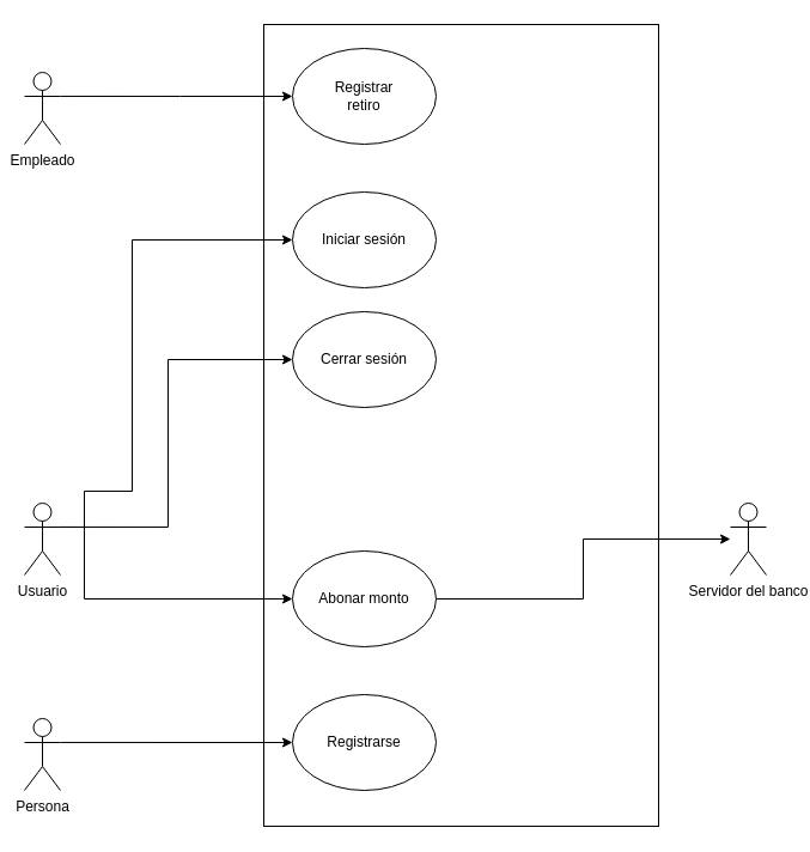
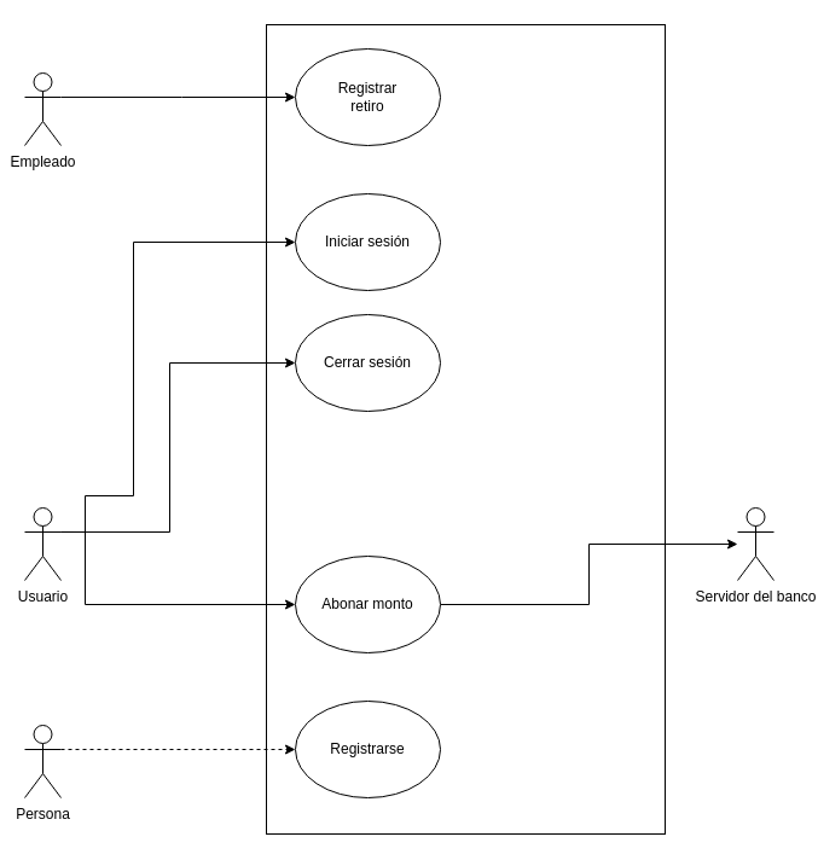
  <mxCell id="0" />
  <mxCell id="1" parent="0" />
  <mxCell id="2" value="" style="rounded=0;whiteSpace=wrap;html=1;" vertex="1" parent="1"><mxGeometry x="220" y="20" width="330" height="670" as="geometry" /></mxCell>
  <mxCell id="3" style="edgeStyle=orthogonalEdgeStyle;rounded=0;orthogonalLoop=1;jettySize=auto;html=1;exitX=1;exitY=0.333;exitDx=0;exitDy=0;exitPerimeter=0;entryX=0;entryY=0.5;entryDx=0;entryDy=0;" edge="1" parent="1" source="6" target="10"><mxGeometry relative="1" as="geometry"><Array as="points"><mxPoint x="150" y="80" /><mxPoint x="150" y="80" /></Array></mxGeometry></mxCell>
  <mxCell id="4" style="edgeStyle=orthogonalEdgeStyle;rounded=0;orthogonalLoop=1;jettySize=auto;html=1;exitX=1;exitY=0.333;exitDx=0;exitDy=0;exitPerimeter=0;entryX=0;entryY=0.5;entryDx=0;entryDy=0;" edge="1" parent="1" source="9" target="14"><mxGeometry relative="1" as="geometry"><Array as="points"><mxPoint x="70" y="440" /><mxPoint x="70" y="410" /><mxPoint x="110" y="410" /><mxPoint x="110" y="200" /></Array></mxGeometry></mxCell>
  <mxCell id="5" style="edgeStyle=orthogonalEdgeStyle;rounded=0;orthogonalLoop=1;jettySize=auto;html=1;exitX=1;exitY=0.333;exitDx=0;exitDy=0;exitPerimeter=0;entryX=0;entryY=0.5;entryDx=0;entryDy=0;" edge="1" parent="1" source="9" target="15"><mxGeometry relative="1" as="geometry"><Array as="points"><mxPoint x="140" y="440" /><mxPoint x="140" y="300" /></Array></mxGeometry></mxCell>
  <mxCell id="6" value="Empleado" style="shape=umlActor;verticalLabelPosition=bottom;verticalAlign=top;html=1;outlineConnect=0;" vertex="1" parent="1"><mxGeometry x="20" y="60" width="30" height="60" as="geometry" /></mxCell>
  <mxCell id="7" value="Servidor del banco" style="shape=umlActor;verticalLabelPosition=bottom;verticalAlign=top;html=1;outlineConnect=0;" vertex="1" parent="1"><mxGeometry x="610" y="420" width="30" height="60" as="geometry" /></mxCell>
  <mxCell id="8" style="edgeStyle=orthogonalEdgeStyle;rounded=0;orthogonalLoop=1;jettySize=auto;html=1;exitX=1;exitY=0.333;exitDx=0;exitDy=0;exitPerimeter=0;entryX=0;entryY=0.5;entryDx=0;entryDy=0;" edge="1" parent="1" source="9" target="13"><mxGeometry relative="1" as="geometry"><Array as="points"><mxPoint x="70" y="440" /><mxPoint x="70" y="500" /></Array></mxGeometry></mxCell>
  <mxCell id="9" value="Usuario" style="shape=umlActor;verticalLabelPosition=bottom;verticalAlign=top;html=1;outlineConnect=0;" vertex="1" parent="1"><mxGeometry x="20" y="420" width="30" height="60" as="geometry" /></mxCell>
  <mxCell id="10" value="" style="ellipse;whiteSpace=wrap;html=1;" vertex="1" parent="1"><mxGeometry x="244" y="40" width="120" height="80" as="geometry" /></mxCell>
  <mxCell id="11" value="Registrar retiro" style="text;html=1;strokeColor=none;fillColor=none;align=center;verticalAlign=middle;whiteSpace=wrap;rounded=0;" vertex="1" parent="1"><mxGeometry x="274" y="65" width="60" height="30" as="geometry" /></mxCell>
  <mxCell id="12" style="edgeStyle=orthogonalEdgeStyle;rounded=0;orthogonalLoop=1;jettySize=auto;html=1;exitX=1;exitY=0.5;exitDx=0;exitDy=0;" edge="1" parent="1" source="13" target="7"><mxGeometry relative="1" as="geometry" /></mxCell>
  <mxCell id="13" value="Abonar monto" style="ellipse;whiteSpace=wrap;html=1;" vertex="1" parent="1"><mxGeometry x="244" y="460" width="120" height="80" as="geometry" /></mxCell>
  <mxCell id="14" value="Iniciar sesión" style="ellipse;whiteSpace=wrap;html=1;" vertex="1" parent="1"><mxGeometry x="244" y="160" width="120" height="80" as="geometry" /></mxCell>
  <mxCell id="15" value="Cerrar sesión" style="ellipse;whiteSpace=wrap;html=1;" vertex="1" parent="1"><mxGeometry x="244" y="260" width="120" height="80" as="geometry" /></mxCell>
- <mxCell id="16" style="edgeStyle=orthogonalEdgeStyle;rounded=0;orthogonalLoop=1;jettySize=auto;html=1;exitX=1;exitY=0.333;exitDx=0;exitDy=0;exitPerimeter=0;entryX=0;entryY=0.5;entryDx=0;entryDy=0;" edge="1" parent="1" source="17" target="18"><mxGeometry relative="1" as="geometry" /></mxCell>
+ <mxCell id="16" style="edgeStyle=orthogonalEdgeStyle;rounded=0;orthogonalLoop=1;jettySize=auto;html=1;exitX=1;exitY=0.333;exitDx=0;exitDy=0;exitPerimeter=0;entryX=0;entryY=0.5;entryDx=0;entryDy=0;dashed=1;" edge="1" parent="1" source="17" target="18"><mxGeometry relative="1" as="geometry" /></mxCell>
  <mxCell id="17" value="Persona" style="shape=umlActor;verticalLabelPosition=bottom;verticalAlign=top;html=1;outlineConnect=0;" vertex="1" parent="1"><mxGeometry x="20" y="600" width="30" height="60" as="geometry" /></mxCell>
  <mxCell id="18" value="Registrarse" style="ellipse;whiteSpace=wrap;html=1;" vertex="1" parent="1"><mxGeometry x="244" y="580" width="120" height="80" as="geometry" /></mxCell>
